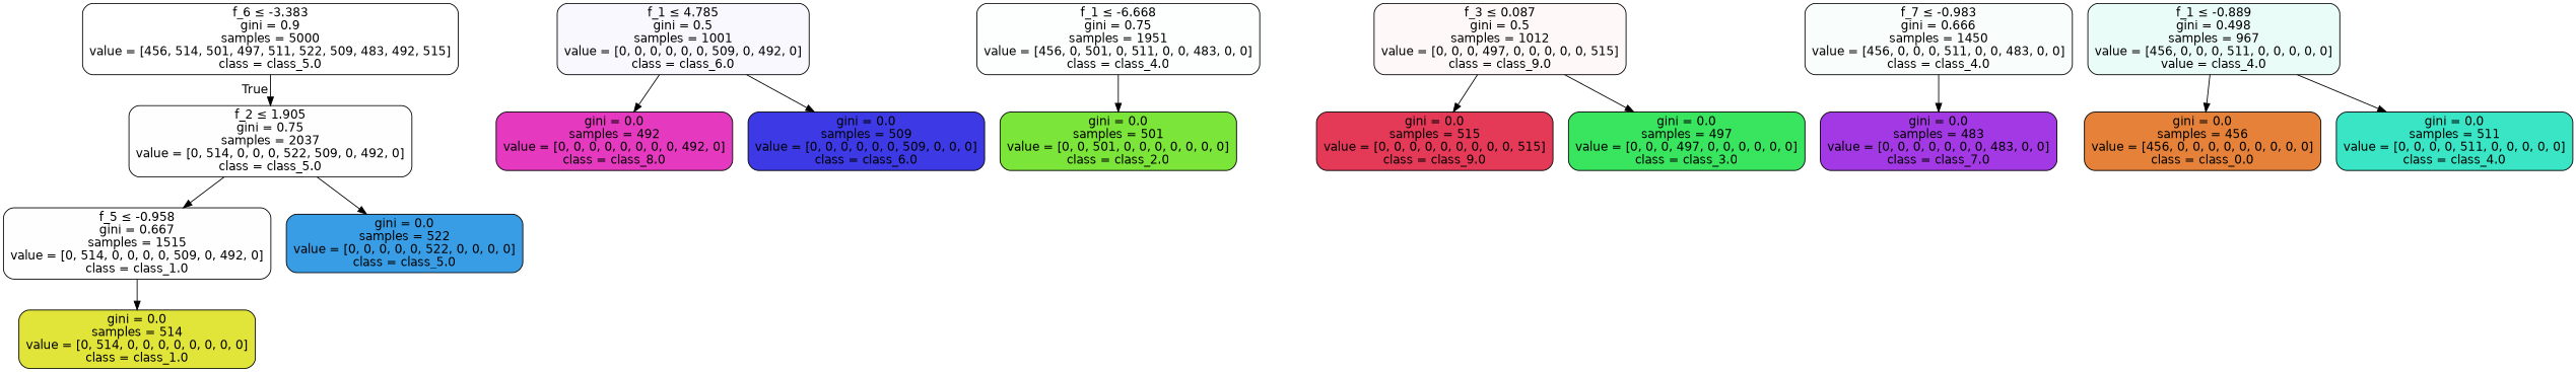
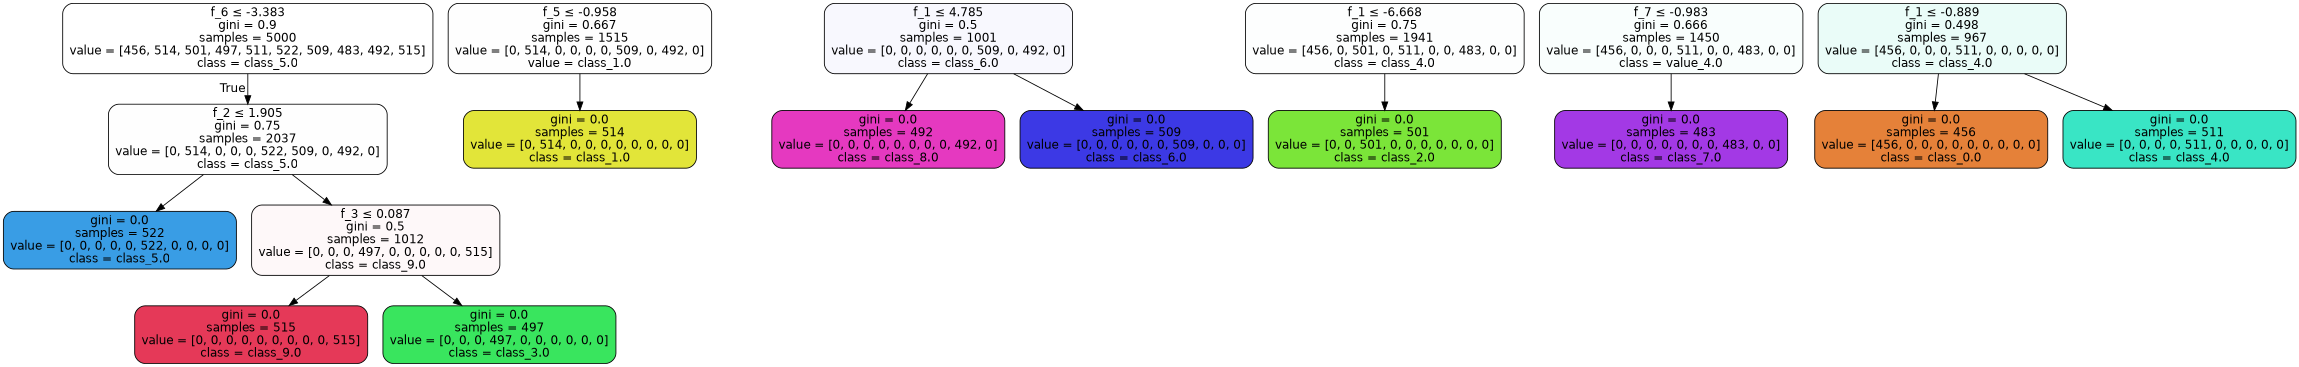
  digraph {
    node [color=black fontname=helvetica shape=box style="filled, rounded"]
    edge [fontname=helvetica]
    n1 [fillcolor="#399de500" label=<f_6 &le; -3.383<br/>gini = 0.9<br/>samples = 5000<br/>value = [456, 514, 501, 497, 511, 522, 509, 483, 492, 515]<br/>class = class_5.0>]
    n2 [fillcolor="#399de501" label=<f_2 &le; 1.905<br/>gini = 0.75<br/>samples = 2037<br/>value = [0, 514, 0, 0, 0, 522, 509, 0, 492, 0]<br/>class = class_5.0>]
-   n3 [fillcolor="#e2e53901" label=<f_5 &le; -0.958<br/>gini = 0.667<br/>samples = 1515<br/>value = [0, 514, 0, 0, 0, 0, 509, 0, 492, 0]<br/>class = class_1.0>]
+   n3 [fillcolor="#e2e53901" label=<f_5 &le; -0.958<br/>gini = 0.667<br/>samples = 1515<br/>value = [0, 514, 0, 0, 0, 0, 509, 0, 492, 0]<br/>value = class_1.0>]
    n4 [fillcolor="#399de5ff" label=<gini = 0.0<br/>samples = 522<br/>value = [0, 0, 0, 0, 0, 522, 0, 0, 0, 0]<br/>class = class_5.0>]
    n5 [fillcolor="#e2e539ff" label=<gini = 0.0<br/>samples = 514<br/>value = [0, 514, 0, 0, 0, 0, 0, 0, 0, 0]<br/>class = class_1.0>]
    n6 [fillcolor="#3c39e509" label=<f_1 &le; 4.785<br/>gini = 0.5<br/>samples = 1001<br/>value = [0, 0, 0, 0, 0, 0, 509, 0, 492, 0]<br/>class = class_6.0>]
    n7 [fillcolor="#e539c0ff" label=<gini = 0.0<br/>samples = 492<br/>value = [0, 0, 0, 0, 0, 0, 0, 0, 492, 0]<br/>class = class_8.0>]
    n8 [fillcolor="#3c39e5ff" label=<gini = 0.0<br/>samples = 509<br/>value = [0, 0, 0, 0, 0, 0, 509, 0, 0, 0]<br/>class = class_6.0>]
-   n9 [fillcolor="#39e5c502" label=<f_1 &le; -6.668<br/>gini = 0.75<br/>samples = 1951<br/>value = [456, 0, 501, 0, 511, 0, 0, 483, 0, 0]<br/>class = class_4.0>]
+   n9 [fillcolor="#39e5c502" label=<f_1 &le; -6.668<br/>gini = 0.75<br/>samples = 1941<br/>value = [456, 0, 501, 0, 511, 0, 0, 483, 0, 0]<br/>class = class_4.0>]
    n10 [fillcolor="#7be539ff" label=<gini = 0.0<br/>samples = 501<br/>value = [0, 0, 501, 0, 0, 0, 0, 0, 0, 0]<br/>class = class_2.0>]
    n11 [fillcolor="#e5395809" label=<f_3 &le; 0.087<br/>gini = 0.5<br/>samples = 1012<br/>value = [0, 0, 0, 497, 0, 0, 0, 0, 0, 515]<br/>class = class_9.0>]
    n12 [fillcolor="#e53958ff" label=<gini = 0.0<br/>samples = 515<br/>value = [0, 0, 0, 0, 0, 0, 0, 0, 0, 515]<br/>class = class_9.0>]
    n13 [fillcolor="#39e55eff" label=<gini = 0.0<br/>samples = 497<br/>value = [0, 0, 0, 497, 0, 0, 0, 0, 0, 0]<br/>class = class_3.0>]
-   n14 [fillcolor="#39e5c507" label=<f_7 &le; -0.983<br/>gini = 0.666<br/>samples = 1450<br/>value = [456, 0, 0, 0, 511, 0, 0, 483, 0, 0]<br/>class = class_4.0>]
+   n14 [fillcolor="#39e5c507" label=<f_7 &le; -0.983<br/>gini = 0.666<br/>samples = 1450<br/>value = [456, 0, 0, 0, 511, 0, 0, 483, 0, 0]<br/>class = value_4.0>]
    n15 [fillcolor="#a339e5ff" label=<gini = 0.0<br/>samples = 483<br/>value = [0, 0, 0, 0, 0, 0, 0, 483, 0, 0]<br/>class = class_7.0>]
-   n16 [fillcolor="#39e5c51b" label=<f_1 &le; -0.889<br/>gini = 0.498<br/>samples = 967<br/>value = [456, 0, 0, 0, 511, 0, 0, 0, 0, 0]<br/>value = class_4.0>]
+   n16 [fillcolor="#39e5c51b" label=<f_1 &le; -0.889<br/>gini = 0.498<br/>samples = 967<br/>value = [456, 0, 0, 0, 511, 0, 0, 0, 0, 0]<br/>class = class_4.0>]
    n17 [fillcolor="#e58139ff" label=<gini = 0.0<br/>samples = 456<br/>value = [456, 0, 0, 0, 0, 0, 0, 0, 0, 0]<br/>class = class_0.0>]
    n18 [fillcolor="#39e5c5ff" label=<gini = 0.0<br/>samples = 511<br/>value = [0, 0, 0, 0, 511, 0, 0, 0, 0, 0]<br/>class = class_4.0>]
    n1 -> n2 [headlabel=True labelangle=45 labeldistance=2.5]
-   n2 -> n3
+   n2 -> n11
    n2 -> n4
    n3 -> n5
    n6 -> n7
    n6 -> n8
    n9 -> n10
    n11 -> n12
    n11 -> n13
    n14 -> n15
    n16 -> n17
    n16 -> n18
  }
